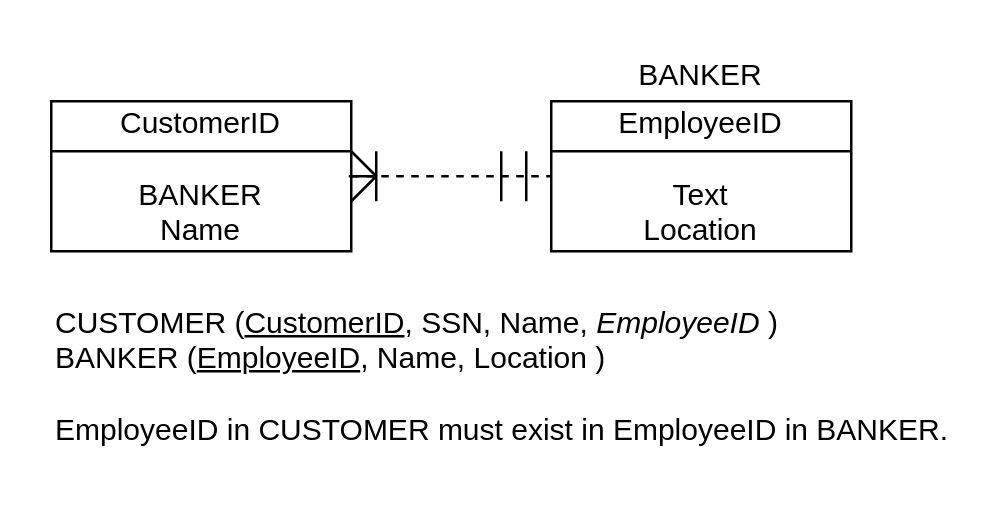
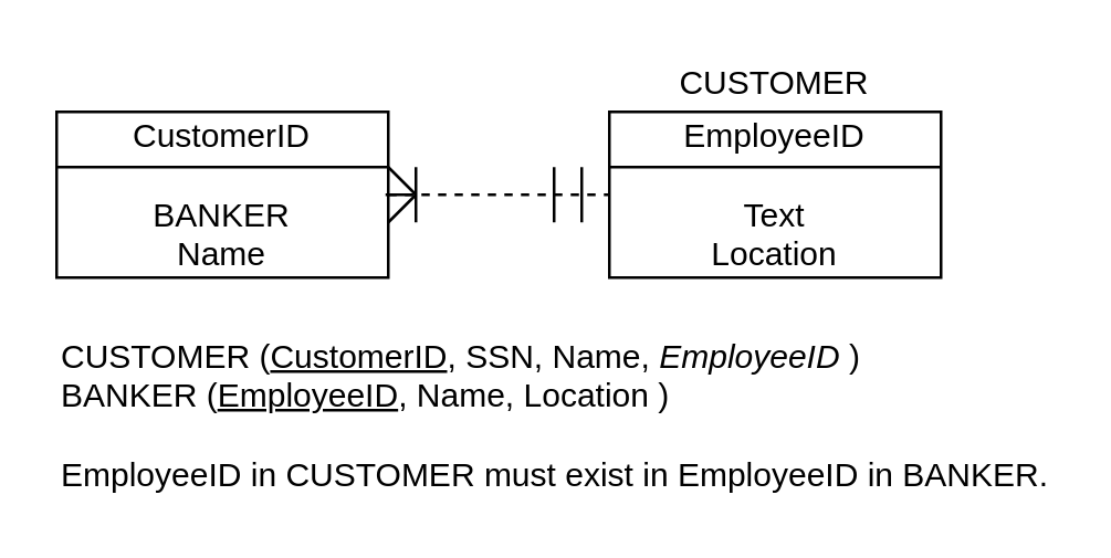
  <mxCell id="0" />
  <mxCell id="1" parent="0" />
  <mxCell id="2" value="Text" style="text;html=1;strokeColor=none;fillColor=none;align=center;verticalAlign=middle;whiteSpace=wrap;rounded=0;" vertex="1" parent="1"><mxGeometry x="20" y="40" width="120" height="60" as="geometry" /></mxCell>
- <mxCell id="3" value="BANKER" style="text;html=1;strokeColor=none;fillColor=none;align=center;verticalAlign=middle;whiteSpace=wrap;rounded=0;" vertex="1" parent="1"><mxGeometry x="220" y="20" width="120" height="20" as="geometry" /></mxCell>
+ <mxCell id="3" value="CUSTOMER" style="text;html=1;strokeColor=none;fillColor=none;align=center;verticalAlign=middle;whiteSpace=wrap;rounded=0;" vertex="1" parent="1"><mxGeometry x="220" y="20" width="120" height="20" as="geometry" /></mxCell>
  <mxCell id="4" value="CustomerID&lt;br&gt;&lt;br&gt;BANKER&lt;br&gt;Name" style="rounded=0;whiteSpace=wrap;html=1;" vertex="1" parent="1"><mxGeometry x="20" y="40" width="120" height="60" as="geometry" /></mxCell>
  <mxCell id="5" value="" style="rounded=0;whiteSpace=wrap;html=1;" vertex="1" parent="1"><mxGeometry x="220" y="40" width="120" height="60" as="geometry" /></mxCell>
  <mxCell id="6" value="EmployeeID&lt;br&gt;&lt;br&gt;Text&lt;br&gt;Location&lt;br&gt;" style="text;html=1;strokeColor=none;fillColor=none;align=center;verticalAlign=middle;whiteSpace=wrap;rounded=0;" vertex="1" parent="1"><mxGeometry x="220" y="40" width="120" height="60" as="geometry" /></mxCell>
  <mxCell id="7" value="" style="endArrow=none;html=1;" edge="1" parent="1"><mxGeometry width="50" height="50" relative="1" as="geometry"><mxPoint x="20" y="60" as="sourcePoint" /><mxPoint x="140" y="60" as="targetPoint" /></mxGeometry></mxCell>
  <mxCell id="8" value="" style="endArrow=none;html=1;" edge="1" parent="1"><mxGeometry width="50" height="50" relative="1" as="geometry"><mxPoint x="220" y="60" as="sourcePoint" /><mxPoint x="340" y="60" as="targetPoint" /></mxGeometry></mxCell>
  <mxCell id="9" value="" style="endArrow=none;dashed=1;html=1;" edge="1" parent="1"><mxGeometry width="50" height="50" relative="1" as="geometry"><mxPoint x="140" y="70" as="sourcePoint" /><mxPoint x="220" y="70" as="targetPoint" /></mxGeometry></mxCell>
  <mxCell id="10" value="" style="endArrow=none;html=1;" edge="1" parent="1"><mxGeometry width="50" height="50" relative="1" as="geometry"><mxPoint x="210" y="80" as="sourcePoint" /><mxPoint x="210" y="60" as="targetPoint" /></mxGeometry></mxCell>
  <mxCell id="11" value="" style="endArrow=none;html=1;" edge="1" parent="1"><mxGeometry width="50" height="50" relative="1" as="geometry"><mxPoint x="140" y="80" as="sourcePoint" /><mxPoint x="150" y="70" as="targetPoint" /></mxGeometry></mxCell>
  <mxCell id="12" value="" style="endArrow=none;html=1;" edge="1" parent="1"><mxGeometry width="50" height="50" relative="1" as="geometry"><mxPoint x="150" y="70" as="sourcePoint" /><mxPoint x="140" y="60" as="targetPoint" /></mxGeometry></mxCell>
  <mxCell id="13" value="" style="endArrow=none;html=1;" edge="1" parent="1"><mxGeometry width="50" height="50" relative="1" as="geometry"><mxPoint x="139" y="70" as="sourcePoint" /><mxPoint x="149" y="70" as="targetPoint" /></mxGeometry></mxCell>
  <mxCell id="14" value="" style="endArrow=none;html=1;" edge="1" parent="1"><mxGeometry width="50" height="50" relative="1" as="geometry"><mxPoint x="150" y="80" as="sourcePoint" /><mxPoint x="150" y="60" as="targetPoint" /></mxGeometry></mxCell>
  <mxCell id="15" value="" style="endArrow=none;html=1;" edge="1" parent="1"><mxGeometry width="50" height="50" relative="1" as="geometry"><mxPoint x="200" y="80" as="sourcePoint" /><mxPoint x="200" y="60" as="targetPoint" /></mxGeometry></mxCell>
  <mxCell id="16" value="CUSTOMER (&lt;u&gt;CustomerID&lt;/u&gt;, SSN, Name, &lt;i&gt;EmployeeID&lt;/i&gt; )&lt;br&gt;BANKER (&lt;u&gt;EmployeeID&lt;/u&gt;, Name, Location )&lt;br&gt;&lt;br&gt;EmployeeID in CUSTOMER must exist in EmployeeID in BANKER." style="text;html=1;strokeColor=none;fillColor=none;align=left;verticalAlign=middle;whiteSpace=wrap;rounded=0;" vertex="1" parent="1"><mxGeometry x="20" y="120" width="360" height="60" as="geometry" /></mxCell>
